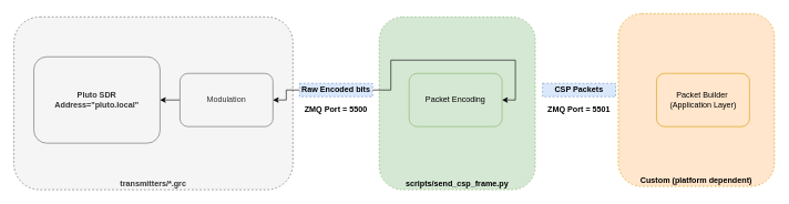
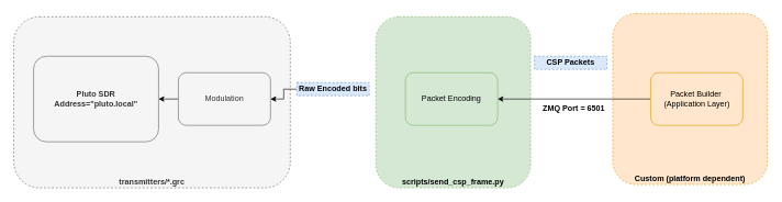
  <mxCell id="0" />
  <mxCell id="1" parent="0" />
  <mxCell id="2" value="Custom (platform dependent)" style="rounded=1;whiteSpace=wrap;html=1;verticalAlign=bottom;dashed=1;fontStyle=1;fillColor=#ffe6cc;strokeColor=#d79b00;" vertex="1" parent="1"><mxGeometry x="930" y="20" width="235" height="260" as="geometry" /></mxCell>
  <mxCell id="3" value="scripts/send_csp_frame.py" style="rounded=1;whiteSpace=wrap;html=1;verticalAlign=bottom;dashed=1;fontStyle=1;fillColor=#d5e8d4;strokeColor=#82b366;" vertex="1" parent="1"><mxGeometry x="570" y="25" width="235" height="260" as="geometry" /></mxCell>
  <mxCell id="4" value="transmitters/*.grc" style="rounded=1;whiteSpace=wrap;html=1;verticalAlign=bottom;dashed=1;fontStyle=1;fillColor=#f5f5f5;strokeColor=#666666;fontColor=#333333;" vertex="1" parent="1"><mxGeometry x="20" y="25" width="420" height="260" as="geometry" /></mxCell>
  <mxCell id="5" style="edgeStyle=orthogonalEdgeStyle;rounded=0;orthogonalLoop=1;jettySize=auto;html=1;exitX=1;exitY=0.5;exitDx=0;exitDy=0;entryX=0;entryY=0.5;entryDx=0;entryDy=0;endArrow=none;endFill=0;startArrow=classic;startFill=1;" edge="1" parent="1" source="6" target="8"><mxGeometry relative="1" as="geometry" /></mxCell>
  <mxCell id="6" value="Pluto SDR&lt;br&gt;Address=&quot;pluto.local&quot;" style="rounded=1;whiteSpace=wrap;html=1;fontStyle=1;fillColor=#f5f5f5;strokeColor=#666666;fontColor=#333333;" vertex="1" parent="1"><mxGeometry x="50" y="85" width="190" height="130" as="geometry" /></mxCell>
  <mxCell id="7" style="edgeStyle=orthogonalEdgeStyle;rounded=0;orthogonalLoop=1;jettySize=auto;html=1;exitX=1;exitY=0.5;exitDx=0;exitDy=0;endArrow=none;endFill=0;startArrow=classic;startFill=1;" edge="1" parent="1" source="8" target="13"><mxGeometry relative="1" as="geometry" /></mxCell>
  <mxCell id="8" value="Modulation" style="rounded=1;whiteSpace=wrap;html=1;fillColor=#f5f5f5;strokeColor=#666666;fontColor=#333333;" vertex="1" parent="1"><mxGeometry x="270" y="110" width="140" height="80" as="geometry" /></mxCell>
- <mxCell id="9" style="edgeStyle=orthogonalEdgeStyle;rounded=0;orthogonalLoop=1;jettySize=auto;html=1;exitX=1;exitY=0.5;exitDx=0;exitDy=0;endArrow=none;endFill=0;startArrow=classic;startFill=1;" edge="1" parent="1" source="10" target="13"><mxGeometry relative="1" as="geometry" /></mxCell>
+ <mxCell id="9" style="edgeStyle=orthogonalEdgeStyle;rounded=0;orthogonalLoop=1;jettySize=auto;html=1;exitX=1;exitY=0.5;exitDx=0;exitDy=0;entryX=0;entryY=0.5;entryDx=0;entryDy=0;endArrow=none;endFill=0;startArrow=classic;startFill=1;" edge="1" parent="1" source="10" target="11"><mxGeometry relative="1" as="geometry" /></mxCell>
  <mxCell id="10" value="Packet Encoding" style="rounded=1;whiteSpace=wrap;html=1;fillColor=#d5e8d4;strokeColor=#82b366;" vertex="1" parent="1"><mxGeometry x="615" y="110" width="140" height="80" as="geometry" /></mxCell>
  <mxCell id="11" value="Packet Builder&amp;nbsp;&lt;br&gt;(Application Layer)" style="rounded=1;whiteSpace=wrap;html=1;fillColor=#ffe6cc;strokeColor=#d79b00;" vertex="1" parent="1"><mxGeometry x="987.5" y="110" width="140" height="80" as="geometry" /></mxCell>
- <mxCell id="12" value="&lt;b&gt;ZMQ Port = 5500&lt;/b&gt;" style="text;html=1;strokeColor=none;fillColor=none;align=center;verticalAlign=middle;whiteSpace=wrap;rounded=0;dashed=1;" vertex="1" parent="1"><mxGeometry x="450" y="155" width="110" height="20" as="geometry" /></mxCell>
  <mxCell id="13" value="&lt;span&gt;Raw Encoded bits&lt;/span&gt;" style="rounded=0;whiteSpace=wrap;html=1;dashed=1;fillColor=#dae8fc;strokeColor=#6c8ebf;fontStyle=1" vertex="1" parent="1"><mxGeometry x="450" y="125" width="110" height="20" as="geometry" /></mxCell>
- <mxCell id="14" value="&lt;b&gt;ZMQ Port = 5501&lt;/b&gt;" style="text;html=1;strokeColor=none;fillColor=none;align=center;verticalAlign=middle;whiteSpace=wrap;rounded=0;dashed=1;" vertex="1" parent="1"><mxGeometry x="816" y="155" width="110" height="20" as="geometry" /></mxCell>
- <mxCell id="15" value="CSP Packets" style="rounded=0;whiteSpace=wrap;html=1;dashed=1;fillColor=#dae8fc;strokeColor=#6c8ebf;fontStyle=1" vertex="1" parent="1"><mxGeometry x="816" y="125" width="110" height="20" as="geometry" /></mxCell>
+ <mxCell id="14" value="&lt;b&gt;ZMQ Port = 6501&lt;/b&gt;" style="text;html=1;strokeColor=none;fillColor=none;align=center;verticalAlign=middle;whiteSpace=wrap;rounded=0;dashed=1;" vertex="1" parent="1"><mxGeometry x="816" y="155" width="110" height="20" as="geometry" /></mxCell>
+ <mxCell id="15" value="CSP Packets" style="rounded=0;whiteSpace=wrap;html=1;dashed=1;fillColor=#dae8fc;strokeColor=#6c8ebf;fontStyle=1" vertex="1" parent="1"><mxGeometry x="811" y="85" width="110" height="20" as="geometry" /></mxCell>
